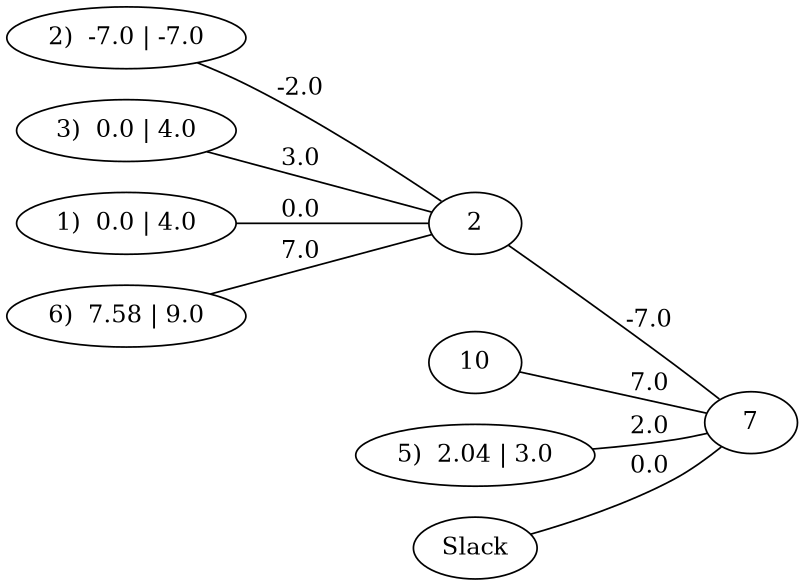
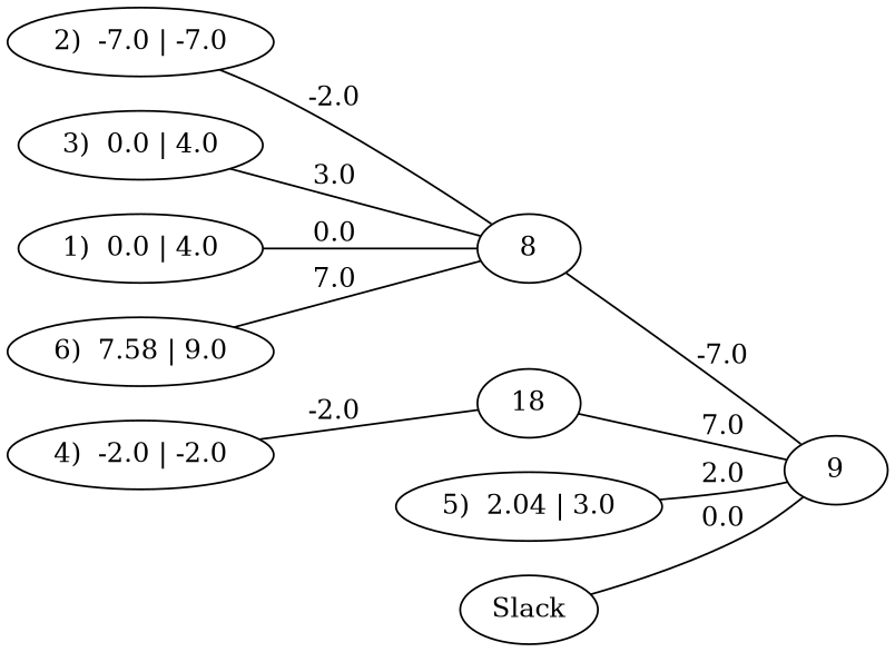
  strict graph {
    rankdir=LR
-   n1 [label=7]
-   n2 [label=2]
+   n1 [label=9]
+   n2 [label=8]
    n3 [label="2)  -7.0 | -7.0"]
    n4 [label="3)  0.0 | 4.0"]
    n5 [label="1)  0.0 | 4.0"]
-   n6 [label=10]
+   n6 [label=18]
+   n7 [label="4)  -2.0 | -2.0"]
    n8 [label="5)  2.04 | 3.0"]
    n9 [label="6)  7.58 | 9.0"]
    n10 [label=Slack]
    n2 -- n1 [label=-7.0]
    n3 -- n2 [label=-2.0]
    n4 -- n2 [label=3.0]
    n5 -- n2 [label=0.0]
    n6 -- n1 [label=7.0]
+   n7 -- n6 [label=-2.0]
    n8 -- n1 [label=2.0]
    n9 -- n2 [label=7.0]
    n10 -- n1 [label=0.0]
  }
